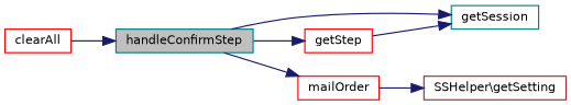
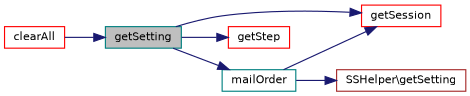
  digraph {
    rankdir=LR
    node [color=red fillcolor=white fontname=Helvetica fontsize=10 shape=record style=filled]
    edge [color=midnightblue fontname=Helvetica fontsize=10 labelfontname=Helvetica labelfontsize=10 style=solid]
-   n1 [color=teal fillcolor=grey75 fontcolor=black height=0.2 label=handleConfirmStep width=0.4]
-   n2 [color=teal height=0.2 label=getSession width=0.4]
+   n1 [color=teal fillcolor=grey75 fontcolor=black height=0.2 label=getSetting width=0.4]
+   n2 [height=0.2 label=getSession width=0.4]
    n3 [height=0.2 label=getStep width=0.4]
-   n4 [height=0.2 label=mailOrder width=0.4]
+   n4 [color=teal height=0.2 label=mailOrder width=0.4]
    n5 [color=brown height=0.2 label="SSHelper\\getSetting" width=0.4]
    n6 [height=0.2 label=clearAll width=0.4]
    n1 -> n2
    n1 -> n3
    n1 -> n4
-   n3 -> n2
+   n4 -> n2
    n4 -> n5
    n6 -> n1
  }
